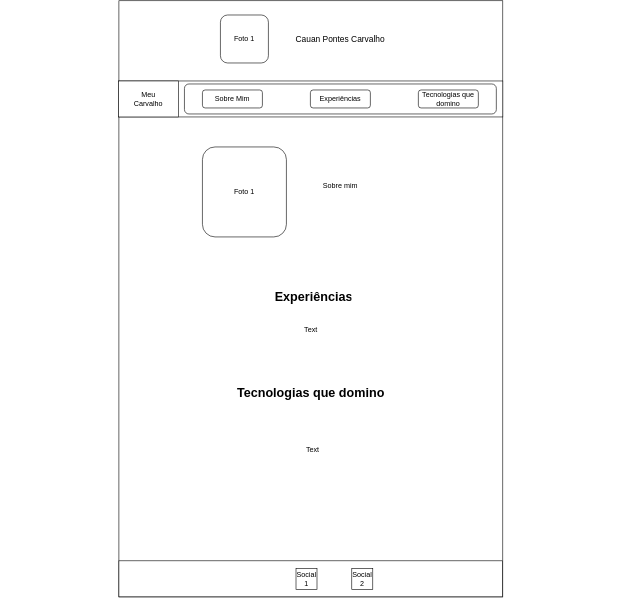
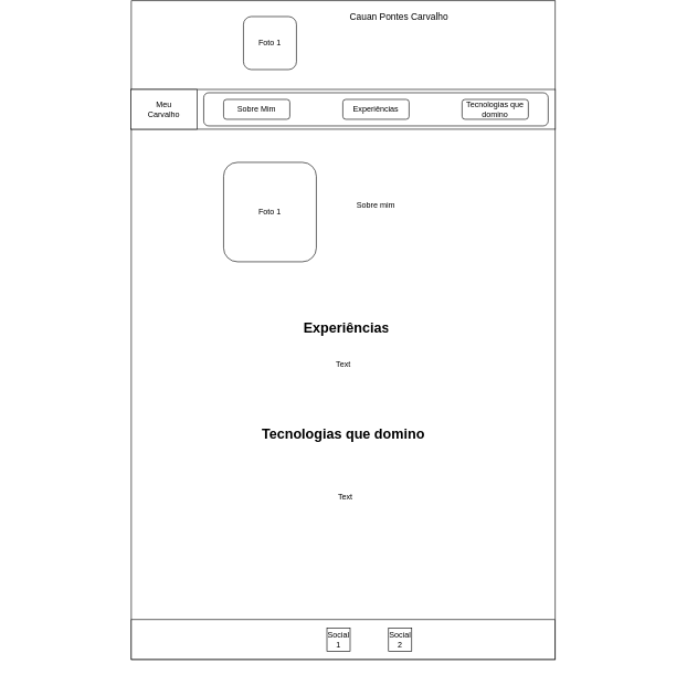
  <mxCell id="0" />
  <mxCell id="1" parent="0" />
  <mxCell id="2" value="" style="rounded=0;whiteSpace=wrap;html=1;rotation=90;" vertex="1" parent="1"><mxGeometry x="20.75" y="173.25" width="994" height="640" as="geometry" /></mxCell>
  <mxCell id="3" value="" style="rounded=0;whiteSpace=wrap;html=1;" vertex="1" parent="1"><mxGeometry x="197.75" y="130" width="640" height="60" as="geometry" /></mxCell>
  <mxCell id="4" value="Foto 1" style="rounded=1;whiteSpace=wrap;html=1;rotation=0;" vertex="1" parent="1"><mxGeometry x="367" y="20" width="80" height="80" as="geometry" /></mxCell>
- <mxCell id="5" value="&lt;font style=&quot;font-size: 14px;&quot;&gt;Cauan Pontes Carvalho&lt;/font&gt;" style="text;html=1;align=center;verticalAlign=middle;whiteSpace=wrap;rounded=0;" vertex="1" parent="1"><mxGeometry x="477" y="45" width="180" height="30" as="geometry" /></mxCell>
+ <mxCell id="5" value="&lt;font style=&quot;font-size: 14px;&quot;&gt;Cauan Pontes Carvalho&lt;/font&gt;" style="text;html=1;align=center;verticalAlign=middle;whiteSpace=wrap;rounded=0;" vertex="1" parent="1"><mxGeometry x="512" y="5" width="180" height="30" as="geometry" /></mxCell>
  <mxCell id="6" value="" style="rounded=0;whiteSpace=wrap;html=1;" vertex="1" parent="1"><mxGeometry x="197" y="130" width="100" height="60" as="geometry" /></mxCell>
  <mxCell id="7" value="" style="rounded=1;whiteSpace=wrap;html=1;" vertex="1" parent="1"><mxGeometry x="307" y="135" width="520" height="50" as="geometry" /></mxCell>
  <mxCell id="8" value="Tecnologias que domino" style="rounded=1;whiteSpace=wrap;html=1;" vertex="1" parent="1"><mxGeometry x="697" y="145" width="100" height="30" as="geometry" /></mxCell>
  <mxCell id="9" value="Experiências" style="rounded=1;whiteSpace=wrap;html=1;" vertex="1" parent="1"><mxGeometry x="517" y="145" width="100" height="30" as="geometry" /></mxCell>
  <mxCell id="10" value="Sobre Mim" style="rounded=1;whiteSpace=wrap;html=1;" vertex="1" parent="1"><mxGeometry x="337" y="145" width="100" height="30" as="geometry" /></mxCell>
  <mxCell id="11" value="Meu Carvalho" style="text;html=1;align=center;verticalAlign=middle;whiteSpace=wrap;rounded=0;" vertex="1" parent="1"><mxGeometry x="217" y="145" width="60" height="30" as="geometry" /></mxCell>
  <mxCell id="12" value="Foto 1" style="rounded=1;whiteSpace=wrap;html=1;rotation=0;" vertex="1" parent="1"><mxGeometry x="337" y="240" width="140" height="150" as="geometry" /></mxCell>
  <mxCell id="13" value="Sobre mim" style="text;html=1;align=center;verticalAlign=middle;whiteSpace=wrap;rounded=0;" vertex="1" parent="1"><mxGeometry x="537" y="290" width="60" height="30" as="geometry" /></mxCell>
  <mxCell id="14" value="&lt;h1 style=&quot;margin-top: 0px; font-size: 21px;&quot;&gt;&lt;font style=&quot;font-size: 21px;&quot;&gt;Experiências&lt;/font&gt;&lt;/h1&gt;&lt;p style=&quot;font-size: 21px;&quot;&gt;&lt;br&gt;&lt;/p&gt;" style="text;html=1;whiteSpace=wrap;overflow=hidden;rounded=0;" vertex="1" parent="1"><mxGeometry x="456" y="470" width="130" height="40" as="geometry" /></mxCell>
  <mxCell id="15" value="Text" style="text;html=1;align=center;verticalAlign=middle;whiteSpace=wrap;rounded=0;" vertex="1" parent="1"><mxGeometry x="487.75" y="530" width="60" height="30" as="geometry" /></mxCell>
  <mxCell id="16" value="&lt;h1 style=&quot;margin-top: 0px; font-size: 21px;&quot;&gt;Tecnologias que domino&lt;/h1&gt;" style="text;html=1;whiteSpace=wrap;overflow=hidden;rounded=0;" vertex="1" parent="1"><mxGeometry x="393" y="630" width="254.25" height="40" as="geometry" /></mxCell>
  <mxCell id="17" value="Text" style="text;html=1;align=center;verticalAlign=middle;whiteSpace=wrap;rounded=0;" vertex="1" parent="1"><mxGeometry x="491" y="730" width="60" height="30" as="geometry" /></mxCell>
  <mxCell id="18" value="" style="rounded=0;whiteSpace=wrap;html=1;" vertex="1" parent="1"><mxGeometry x="197.75" y="930" width="639.25" height="60" as="geometry" /></mxCell>
  <mxCell id="19" value="Social 1" style="whiteSpace=wrap;html=1;aspect=fixed;" vertex="1" parent="1"><mxGeometry x="493" y="942.5" width="35" height="35" as="geometry" /></mxCell>
  <mxCell id="20" value="Social 2" style="whiteSpace=wrap;html=1;aspect=fixed;" vertex="1" parent="1"><mxGeometry x="586" y="942.5" width="35" height="35" as="geometry" /></mxCell>
